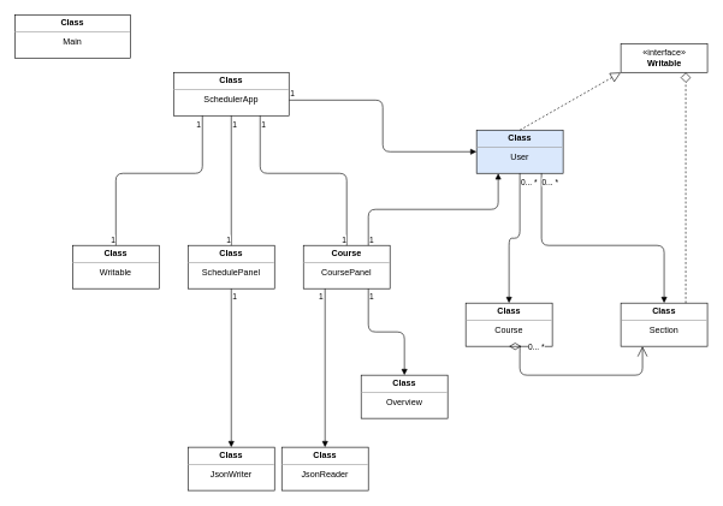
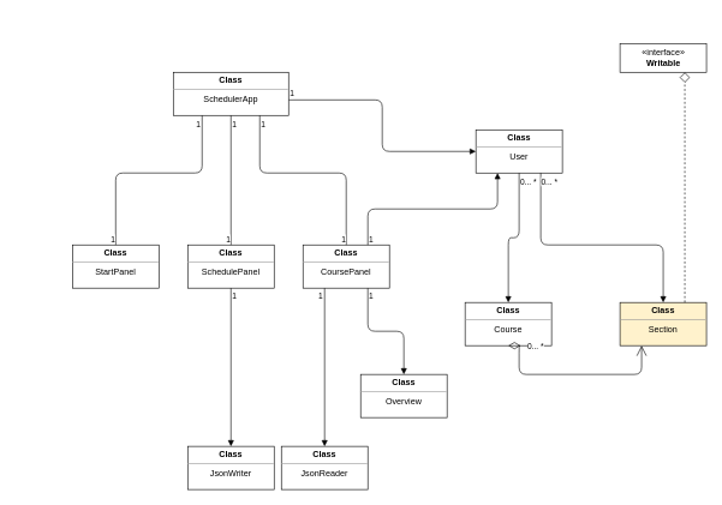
  <mxCell id="0" />
  <mxCell id="1" parent="0" />
  <mxCell id="2" value="&lt;p style=&quot;margin: 4px 0px 0px&quot;&gt;&lt;b&gt;Class&lt;/b&gt;&lt;/p&gt;&lt;hr size=&quot;1&quot;&gt;&lt;div style=&quot;height: 2px&quot;&gt;SchedulerApp&lt;/div&gt;" style="verticalAlign=top;align=center;overflow=fill;fontSize=12;fontFamily=Helvetica;html=1;fillColor=#ffffff;" vertex="1" parent="1"><mxGeometry x="240" y="100" width="160" height="60" as="geometry" /></mxCell>
- <mxCell id="3" value="&lt;p style=&quot;margin: 4px 0px 0px&quot;&gt;&lt;b&gt;Class&lt;/b&gt;&lt;/p&gt;&lt;hr size=&quot;1&quot;&gt;&lt;div style=&quot;height: 2px&quot;&gt;Writable&lt;/div&gt;" style="verticalAlign=top;align=center;overflow=fill;fontSize=12;fontFamily=Helvetica;html=1;fillColor=#ffffff;" vertex="1" parent="1"><mxGeometry x="100" y="340" width="120" height="60" as="geometry" /></mxCell>
+ <mxCell id="3" value="&lt;p style=&quot;margin: 4px 0px 0px&quot;&gt;&lt;b&gt;Class&lt;/b&gt;&lt;/p&gt;&lt;hr size=&quot;1&quot;&gt;&lt;div style=&quot;height: 2px&quot;&gt;StartPanel&lt;/div&gt;" style="verticalAlign=top;align=center;overflow=fill;fontSize=12;fontFamily=Helvetica;html=1;fillColor=#ffffff;" vertex="1" parent="1"><mxGeometry x="100" y="340" width="120" height="60" as="geometry" /></mxCell>
  <mxCell id="4" value="&lt;p style=&quot;margin: 4px 0px 0px&quot;&gt;&lt;b&gt;Class&lt;/b&gt;&lt;/p&gt;&lt;hr size=&quot;1&quot;&gt;&lt;div style=&quot;height: 2px&quot;&gt;SchedulePanel&lt;/div&gt;" style="verticalAlign=top;align=center;overflow=fill;fontSize=12;fontFamily=Helvetica;html=1;fillColor=#ffffff;" vertex="1" parent="1"><mxGeometry x="260" y="340" width="120" height="60" as="geometry" /></mxCell>
- <mxCell id="5" value="&lt;p style=&quot;margin: 4px 0px 0px&quot;&gt;&lt;b&gt;Course&lt;/b&gt;&lt;/p&gt;&lt;hr size=&quot;1&quot;&gt;&lt;div style=&quot;height: 2px&quot;&gt;CoursePanel&lt;/div&gt;" style="verticalAlign=top;align=center;overflow=fill;fontSize=12;fontFamily=Helvetica;html=1;fillColor=#ffffff;" vertex="1" parent="1"><mxGeometry x="420" y="340" width="120" height="60" as="geometry" /></mxCell>
- <mxCell id="6" value="&lt;p style=&quot;margin: 0px ; margin-top: 4px ; text-align: center&quot;&gt;&lt;b&gt;Class&lt;/b&gt;&lt;/p&gt;&lt;hr size=&quot;1&quot;&gt;&lt;div style=&quot;text-align: center ; height: 2px&quot;&gt;User&lt;/div&gt;" style="verticalAlign=top;align=left;overflow=fill;fontSize=12;fontFamily=Helvetica;html=1;fillColor=#dae8fc;" vertex="1" parent="1"><mxGeometry x="660" y="180" width="120" height="60" as="geometry" /></mxCell>
+ <mxCell id="5" value="&lt;p style=&quot;margin: 4px 0px 0px&quot;&gt;&lt;b&gt;Class&lt;/b&gt;&lt;/p&gt;&lt;hr size=&quot;1&quot;&gt;&lt;div style=&quot;height: 2px&quot;&gt;CoursePanel&lt;/div&gt;" style="verticalAlign=top;align=center;overflow=fill;fontSize=12;fontFamily=Helvetica;html=1;fillColor=#ffffff;" vertex="1" parent="1"><mxGeometry x="420" y="340" width="120" height="60" as="geometry" /></mxCell>
+ <mxCell id="6" value="&lt;p style=&quot;margin: 0px ; margin-top: 4px ; text-align: center&quot;&gt;&lt;b&gt;Class&lt;/b&gt;&lt;/p&gt;&lt;hr size=&quot;1&quot;&gt;&lt;div style=&quot;text-align: center ; height: 2px&quot;&gt;User&lt;/div&gt;" style="verticalAlign=top;align=left;overflow=fill;fontSize=12;fontFamily=Helvetica;html=1;fillColor=#ffffff;" vertex="1" parent="1"><mxGeometry x="660" y="180" width="120" height="60" as="geometry" /></mxCell>
  <mxCell id="7" value="" style="endArrow=block;endFill=1;html=1;edgeStyle=orthogonalEdgeStyle;align=left;verticalAlign=top;entryX=0;entryY=0.5;entryDx=0;entryDy=0;exitX=1.002;exitY=0.64;exitDx=0;exitDy=0;exitPerimeter=0;" edge="1" parent="1" source="2" target="6"><mxGeometry x="-1" relative="1" as="geometry"><mxPoint x="430" y="19.5" as="sourcePoint" /><mxPoint x="590" y="19.5" as="targetPoint" /></mxGeometry></mxCell>
  <mxCell id="8" value="1" style="edgeLabel;resizable=0;html=1;align=left;verticalAlign=bottom;" connectable="0" vertex="1" parent="7"><mxGeometry x="-1" relative="1" as="geometry" /></mxCell>
  <mxCell id="9" value="" style="endArrow=block;endFill=1;html=1;edgeStyle=orthogonalEdgeStyle;align=left;verticalAlign=top;exitX=0.75;exitY=0;exitDx=0;exitDy=0;entryX=0.25;entryY=1;entryDx=0;entryDy=0;" edge="1" parent="1" source="5" target="6"><mxGeometry x="-1" relative="1" as="geometry"><mxPoint x="640" y="310" as="sourcePoint" /><mxPoint x="680" y="310" as="targetPoint" /></mxGeometry></mxCell>
  <mxCell id="10" value="1" style="edgeLabel;resizable=0;html=1;align=left;verticalAlign=bottom;" connectable="0" vertex="1" parent="9"><mxGeometry x="-1" relative="1" as="geometry"><mxPoint as="offset" /></mxGeometry></mxCell>
  <mxCell id="11" value="«interface»&lt;br&gt;&lt;b&gt;Writable&lt;/b&gt;" style="html=1;fillColor=#ffffff;align=center;" vertex="1" parent="1"><mxGeometry x="860" y="60" width="120" height="40" as="geometry" /></mxCell>
  <mxCell id="12" value="" style="endArrow=none;html=1;edgeStyle=orthogonalEdgeStyle;exitX=0.5;exitY=1;exitDx=0;exitDy=0;entryX=0.5;entryY=0;entryDx=0;entryDy=0;" edge="1" parent="1" source="2" target="4"><mxGeometry relative="1" as="geometry"><mxPoint x="240" y="450" as="sourcePoint" /><mxPoint x="400" y="450" as="targetPoint" /></mxGeometry></mxCell>
  <mxCell id="13" value="1" style="edgeLabel;resizable=0;html=1;align=left;verticalAlign=bottom;" connectable="0" vertex="1" parent="12"><mxGeometry x="-1" relative="1" as="geometry"><mxPoint y="20" as="offset" /></mxGeometry></mxCell>
  <mxCell id="14" value="1" style="edgeLabel;resizable=0;html=1;align=right;verticalAlign=bottom;" connectable="0" vertex="1" parent="12"><mxGeometry x="1" relative="1" as="geometry" /></mxCell>
  <mxCell id="15" value="" style="endArrow=none;html=1;edgeStyle=orthogonalEdgeStyle;exitX=0.25;exitY=1;exitDx=0;exitDy=0;entryX=0.5;entryY=0;entryDx=0;entryDy=0;" edge="1" parent="1" source="2" target="3"><mxGeometry relative="1" as="geometry"><mxPoint x="330" y="170" as="sourcePoint" /><mxPoint x="330" y="350" as="targetPoint" /><Array as="points"><mxPoint x="280" y="240" /><mxPoint x="160" y="240" /></Array></mxGeometry></mxCell>
  <mxCell id="16" value="1" style="edgeLabel;resizable=0;html=1;align=left;verticalAlign=bottom;" connectable="0" vertex="1" parent="15"><mxGeometry x="-1" relative="1" as="geometry"><mxPoint x="-10" y="20" as="offset" /></mxGeometry></mxCell>
  <mxCell id="17" value="1" style="edgeLabel;resizable=0;html=1;align=right;verticalAlign=bottom;" connectable="0" vertex="1" parent="15"><mxGeometry x="1" relative="1" as="geometry" /></mxCell>
  <mxCell id="18" value="" style="endArrow=none;html=1;edgeStyle=orthogonalEdgeStyle;exitX=0.75;exitY=1;exitDx=0;exitDy=0;entryX=0.5;entryY=0;entryDx=0;entryDy=0;" edge="1" parent="1" source="2" target="5"><mxGeometry relative="1" as="geometry"><mxPoint x="290" y="170" as="sourcePoint" /><mxPoint x="170" y="350" as="targetPoint" /><Array as="points"><mxPoint x="360" y="240" /><mxPoint x="480" y="240" /></Array></mxGeometry></mxCell>
  <mxCell id="19" value="1" style="edgeLabel;resizable=0;html=1;align=left;verticalAlign=bottom;" connectable="0" vertex="1" parent="18"><mxGeometry x="-1" relative="1" as="geometry"><mxPoint y="20" as="offset" /></mxGeometry></mxCell>
  <mxCell id="20" value="1" style="edgeLabel;resizable=0;html=1;align=right;verticalAlign=bottom;" connectable="0" vertex="1" parent="18"><mxGeometry x="1" relative="1" as="geometry" /></mxCell>
  <mxCell id="21" value="&lt;p style=&quot;margin: 4px 0px 0px&quot;&gt;&lt;b&gt;Class&lt;/b&gt;&lt;/p&gt;&lt;hr size=&quot;1&quot;&gt;&lt;div style=&quot;height: 2px&quot;&gt;Course&lt;/div&gt;" style="verticalAlign=top;align=center;overflow=fill;fontSize=12;fontFamily=Helvetica;html=1;fillColor=#ffffff;" vertex="1" parent="1"><mxGeometry x="645" y="420" width="120" height="60" as="geometry" /></mxCell>
- <mxCell id="22" value="&lt;p style=&quot;margin: 4px 0px 0px&quot;&gt;&lt;b&gt;Class&lt;/b&gt;&lt;/p&gt;&lt;hr size=&quot;1&quot;&gt;&lt;div style=&quot;height: 2px&quot;&gt;Section&lt;/div&gt;" style="verticalAlign=top;align=center;overflow=fill;fontSize=12;fontFamily=Helvetica;html=1;fillColor=#ffffff;" vertex="1" parent="1"><mxGeometry x="860" y="420" width="120" height="60" as="geometry" /></mxCell>
- <mxCell id="23" value="" style="endArrow=block;dashed=1;endFill=0;endSize=12;html=1;exitX=0.5;exitY=0;exitDx=0;exitDy=0;entryX=0;entryY=1;entryDx=0;entryDy=0;" edge="1" parent="1" source="6" target="11"><mxGeometry width="160" relative="1" as="geometry"><mxPoint x="440" y="350" as="sourcePoint" /><mxPoint x="600" y="350" as="targetPoint" /></mxGeometry></mxCell>
+ <mxCell id="22" value="&lt;p style=&quot;margin: 4px 0px 0px&quot;&gt;&lt;b&gt;Class&lt;/b&gt;&lt;/p&gt;&lt;hr size=&quot;1&quot;&gt;&lt;div style=&quot;height: 2px&quot;&gt;Section&lt;/div&gt;" style="verticalAlign=top;align=center;overflow=fill;fontSize=12;fontFamily=Helvetica;html=1;fillColor=#fff2cc;" vertex="1" parent="1"><mxGeometry x="860" y="420" width="120" height="60" as="geometry" /></mxCell>
  <mxCell id="24" value="" style="endArrow=block;endFill=1;html=1;edgeStyle=orthogonalEdgeStyle;align=left;verticalAlign=top;exitX=0.5;exitY=1;exitDx=0;exitDy=0;entryX=0.5;entryY=0;entryDx=0;entryDy=0;" edge="1" parent="1" source="6" target="21"><mxGeometry x="-1" relative="1" as="geometry"><mxPoint x="710" y="270" as="sourcePoint" /><mxPoint x="701" y="420" as="targetPoint" /></mxGeometry></mxCell>
  <mxCell id="25" value="0... *" style="edgeLabel;resizable=0;html=1;align=left;verticalAlign=bottom;" connectable="0" vertex="1" parent="24"><mxGeometry x="-1" relative="1" as="geometry"><mxPoint y="20" as="offset" /></mxGeometry></mxCell>
  <mxCell id="26" value="" style="endArrow=block;endFill=1;html=1;edgeStyle=orthogonalEdgeStyle;align=left;verticalAlign=top;exitX=0.75;exitY=1;exitDx=0;exitDy=0;" edge="1" parent="1" source="6" target="22"><mxGeometry x="-1" relative="1" as="geometry"><mxPoint x="760" y="330" as="sourcePoint" /><mxPoint x="670" y="470" as="targetPoint" /><Array as="points"><mxPoint x="750" y="340" /><mxPoint x="920" y="340" /></Array></mxGeometry></mxCell>
  <mxCell id="27" value="0... *" style="edgeLabel;resizable=0;html=1;align=left;verticalAlign=bottom;" connectable="0" vertex="1" parent="26"><mxGeometry x="-1" relative="1" as="geometry"><mxPoint x="-1" y="20" as="offset" /></mxGeometry></mxCell>
  <mxCell id="28" value="0... *" style="endArrow=open;html=1;endSize=12;startArrow=diamondThin;startSize=14;startFill=0;edgeStyle=orthogonalEdgeStyle;align=left;verticalAlign=bottom;entryX=0.25;entryY=1;entryDx=0;entryDy=0;exitX=0.5;exitY=1;exitDx=0;exitDy=0;" edge="1" parent="1" source="21" target="22"><mxGeometry x="-0.809" y="10" relative="1" as="geometry"><mxPoint x="650" y="530" as="sourcePoint" /><mxPoint x="690" y="310" as="targetPoint" /><Array as="points"><mxPoint x="720" y="520" /><mxPoint x="890" y="520" /></Array><mxPoint as="offset" /></mxGeometry></mxCell>
  <mxCell id="29" value="" style="endArrow=diamond;dashed=1;endFill=0;endSize=12;html=1;exitX=0.75;exitY=0;exitDx=0;exitDy=0;entryX=0.75;entryY=1;entryDx=0;entryDy=0;" edge="1" parent="1" source="22" target="11"><mxGeometry width="160" relative="1" as="geometry"><mxPoint x="440" y="350" as="sourcePoint" /><mxPoint x="840" y="80" as="targetPoint" /></mxGeometry></mxCell>
  <mxCell id="30" value="&lt;p style=&quot;margin: 4px 0px 0px&quot;&gt;&lt;b&gt;Class&lt;/b&gt;&lt;/p&gt;&lt;hr size=&quot;1&quot;&gt;&lt;div style=&quot;height: 2px&quot;&gt;Overview&lt;/div&gt;" style="verticalAlign=top;align=center;overflow=fill;fontSize=12;fontFamily=Helvetica;html=1;fillColor=#ffffff;" vertex="1" parent="1"><mxGeometry x="500" y="520" width="120" height="60" as="geometry" /></mxCell>
  <mxCell id="31" value="&lt;p style=&quot;margin: 4px 0px 0px&quot;&gt;&lt;b&gt;Class&lt;/b&gt;&lt;/p&gt;&lt;hr size=&quot;1&quot;&gt;&lt;div style=&quot;height: 2px&quot;&gt;JsonReader&lt;/div&gt;" style="verticalAlign=top;align=center;overflow=fill;fontSize=12;fontFamily=Helvetica;html=1;fillColor=#ffffff;" vertex="1" parent="1"><mxGeometry x="390" y="620" width="120" height="60" as="geometry" /></mxCell>
  <mxCell id="32" value="" style="endArrow=block;endFill=1;html=1;edgeStyle=orthogonalEdgeStyle;align=left;verticalAlign=top;exitX=0.75;exitY=1;exitDx=0;exitDy=0;entryX=0.5;entryY=0;entryDx=0;entryDy=0;" edge="1" parent="1" source="5" target="30"><mxGeometry x="-1" relative="1" as="geometry"><mxPoint x="930" y="530" as="sourcePoint" /><mxPoint x="930" y="670" as="targetPoint" /></mxGeometry></mxCell>
  <mxCell id="33" value="1" style="edgeLabel;resizable=0;html=1;align=left;verticalAlign=bottom;" connectable="0" vertex="1" parent="32"><mxGeometry x="-1" relative="1" as="geometry"><mxPoint y="20" as="offset" /></mxGeometry></mxCell>
  <mxCell id="34" value="" style="endArrow=block;endFill=1;html=1;edgeStyle=orthogonalEdgeStyle;align=left;verticalAlign=top;entryX=0.5;entryY=0;entryDx=0;entryDy=0;exitX=0.25;exitY=1;exitDx=0;exitDy=0;" edge="1" parent="1" source="5" target="31"><mxGeometry x="-1" relative="1" as="geometry"><mxPoint x="450" y="430" as="sourcePoint" /><mxPoint x="570" y="470" as="targetPoint" /></mxGeometry></mxCell>
  <mxCell id="35" value="1" style="edgeLabel;resizable=0;html=1;align=left;verticalAlign=bottom;" connectable="0" vertex="1" parent="34"><mxGeometry x="-1" relative="1" as="geometry"><mxPoint x="-10" y="20" as="offset" /></mxGeometry></mxCell>
  <mxCell id="36" value="&lt;p style=&quot;margin: 4px 0px 0px&quot;&gt;&lt;b&gt;Class&lt;/b&gt;&lt;/p&gt;&lt;hr size=&quot;1&quot;&gt;&lt;div style=&quot;height: 2px&quot;&gt;JsonWriter&lt;/div&gt;" style="verticalAlign=top;align=center;overflow=fill;fontSize=12;fontFamily=Helvetica;html=1;fillColor=#ffffff;" vertex="1" parent="1"><mxGeometry x="260" y="620" width="120" height="60" as="geometry" /></mxCell>
  <mxCell id="37" value="" style="endArrow=block;endFill=1;html=1;edgeStyle=orthogonalEdgeStyle;align=left;verticalAlign=top;exitX=0.5;exitY=1;exitDx=0;exitDy=0;entryX=0.5;entryY=0;entryDx=0;entryDy=0;" edge="1" parent="1" source="4" target="36"><mxGeometry x="-1" relative="1" as="geometry"><mxPoint x="460" y="410" as="sourcePoint" /><mxPoint x="430" y="470" as="targetPoint" /></mxGeometry></mxCell>
  <mxCell id="38" value="1" style="edgeLabel;resizable=0;html=1;align=left;verticalAlign=bottom;" connectable="0" vertex="1" parent="37"><mxGeometry x="-1" relative="1" as="geometry"><mxPoint y="20" as="offset" /></mxGeometry></mxCell>
- <mxCell id="39" value="&lt;p style=&quot;margin: 4px 0px 0px&quot;&gt;&lt;b&gt;Class&lt;/b&gt;&lt;/p&gt;&lt;hr size=&quot;1&quot;&gt;&lt;div style=&quot;height: 2px&quot;&gt;Main&lt;/div&gt;" style="verticalAlign=top;align=center;overflow=fill;fontSize=12;fontFamily=Helvetica;html=1;fillColor=#ffffff;" vertex="1" parent="1"><mxGeometry x="20" y="20" width="160" height="60" as="geometry" /></mxCell>
